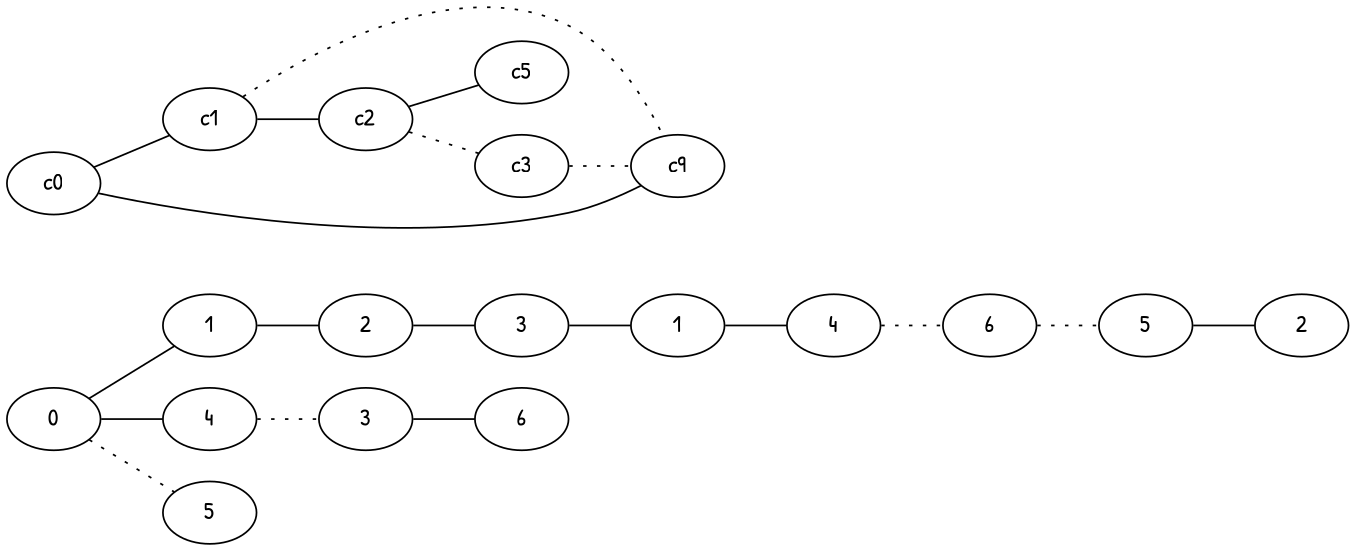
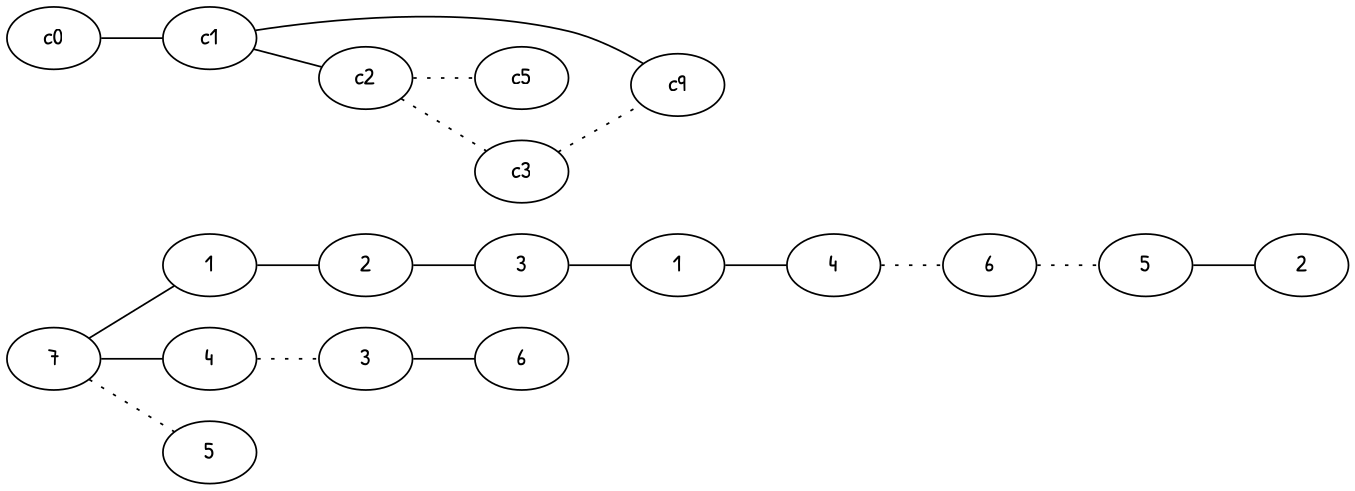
  graph {
    fontname="Patrick Hand"
    rankdir=LR
    node [fontname="Patrick Hand"]
    edge [fontname="Patrick Hand"]
-   n1 [label=0]
+   n1 [label=7]
    n2 [label=1]
    n3 [label=4]
    n4 [label=5]
    n5 [label=2]
    n6 [label=3]
    n7 [label=3]
    n8 [label=1]
    n9 [label=4]
    n10 [label=6]
    n11 [label=5]
    n12 [label=2]
    n13 [label=6]
    c0
    c1
    n16 [label=c9]
    c2
    c5
    c3
    n1 -- n2
    n1 -- n3
    n1 -- n4 [style=dotted]
    n2 -- n5
    n3 -- n6 [style=dotted]
    n5 -- n7
    n6 -- n13
    n7 -- n8
    n8 -- n9
    n9 -- n10 [style=dotted]
    n10 -- n11 [style=dotted]
    n11 -- n12
    c0 -- c1
-   c0 -- n16
-   c1 -- n16 [style=dotted]
+   c1 -- n16
    c1 -- c2
-   c2 -- c5
+   c2 -- c5 [style=dotted]
    c2 -- c3 [style=dotted]
    c3 -- n16 [style=dotted]
  }
